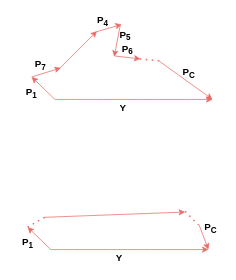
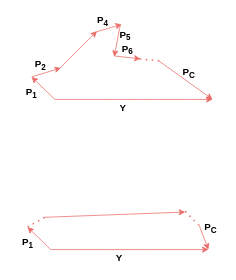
  <mxCell id="0" />
  <mxCell id="1" parent="0" />
  <mxCell id="2" value="" style="endArrow=classic;html=1;strokeColor=#EA6B66;curved=1;" edge="1" parent="1"><mxGeometry width="50" height="50" relative="1" as="geometry"><mxPoint x="72.47" y="132" as="sourcePoint" /><mxPoint x="282.47" y="132" as="targetPoint" /></mxGeometry></mxCell>
  <mxCell id="3" value="" style="endArrow=classic;html=1;rounded=0;strokeWidth=1;strokeColor=none;" edge="1" parent="1"><mxGeometry width="50" height="50" relative="1" as="geometry"><mxPoint x="73.47" y="133" as="sourcePoint" /><mxPoint x="25.47" y="79" as="targetPoint" /></mxGeometry></mxCell>
  <mxCell id="4" value="" style="endArrow=classic;html=1;rounded=0;strokeColor=#EA6B66;" edge="1" parent="1"><mxGeometry width="50" height="50" relative="1" as="geometry"><mxPoint x="72.47" y="132" as="sourcePoint" /><mxPoint x="41.47" y="102" as="targetPoint" /></mxGeometry></mxCell>
  <mxCell id="5" value="" style="endArrow=classic;html=1;rounded=1;startArrow=none;startFill=0;strokeColor=#EA6B66;" edge="1" parent="1"><mxGeometry width="50" height="50" relative="1" as="geometry"><mxPoint x="41.47" y="102" as="sourcePoint" /><mxPoint x="80.47" y="90" as="targetPoint" /></mxGeometry></mxCell>
  <mxCell id="6" value="" style="endArrow=classic;html=1;rounded=0;strokeColor=#EA6B66;strokeWidth=1;" edge="1" parent="1"><mxGeometry width="50" height="50" relative="1" as="geometry"><mxPoint x="78.47" y="91" as="sourcePoint" /><mxPoint x="128.47" y="41" as="targetPoint" /></mxGeometry></mxCell>
  <mxCell id="7" value="" style="endArrow=classic;html=1;rounded=1;strokeColor=#EA6B66;strokeWidth=1;" edge="1" parent="1"><mxGeometry width="50" height="50" relative="1" as="geometry"><mxPoint x="127.47" y="42" as="sourcePoint" /><mxPoint x="161.47" y="32" as="targetPoint" /></mxGeometry></mxCell>
  <mxCell id="8" value="" style="endArrow=classic;html=1;rounded=1;strokeColor=#EA6B66;strokeWidth=1;" edge="1" parent="1"><mxGeometry width="50" height="50" relative="1" as="geometry"><mxPoint x="159.47" y="33" as="sourcePoint" /><mxPoint x="151.47" y="75" as="targetPoint" /></mxGeometry></mxCell>
  <mxCell id="9" value="" style="endArrow=classic;html=1;rounded=1;strokeColor=#EA6B66;strokeWidth=1;" edge="1" parent="1"><mxGeometry width="50" height="50" relative="1" as="geometry"><mxPoint x="151.47" y="74" as="sourcePoint" /><mxPoint x="186.47" y="78" as="targetPoint" /></mxGeometry></mxCell>
  <mxCell id="10" value="" style="endArrow=none;dashed=1;html=1;dashPattern=1 3;strokeWidth=2;rounded=1;strokeColor=#EA6B66;" edge="1" parent="1"><mxGeometry width="50" height="50" relative="1" as="geometry"><mxPoint x="185.47" y="78" as="sourcePoint" /><mxPoint x="216.47" y="81" as="targetPoint" /></mxGeometry></mxCell>
  <mxCell id="11" value="" style="endArrow=classic;html=1;rounded=1;strokeColor=#EA6B66;strokeWidth=1;" edge="1" parent="1"><mxGeometry width="50" height="50" relative="1" as="geometry"><mxPoint x="211.47" y="81" as="sourcePoint" /><mxPoint x="282.47" y="132" as="targetPoint" /></mxGeometry></mxCell>
  <mxCell id="12" value="&lt;h1 style=&quot;font-size: 13px;&quot;&gt;P&lt;sub style=&quot;&quot;&gt;1&lt;/sub&gt;&lt;/h1&gt;" style="text;html=1;strokeColor=none;fillColor=none;spacing=5;spacingTop=-20;whiteSpace=wrap;overflow=hidden;rounded=0;align=left;" vertex="1" parent="1"><mxGeometry x="29.47" y="116" width="25" height="17" as="geometry" /></mxCell>
- <mxCell id="13" value="&lt;h1 style=&quot;font-size: 13px;&quot;&gt;P&lt;sub style=&quot;&quot;&gt;7&lt;/sub&gt;&lt;/h1&gt;" style="text;html=1;strokeColor=none;fillColor=none;spacing=5;spacingTop=-20;whiteSpace=wrap;overflow=hidden;rounded=0;align=left;" vertex="1" parent="1"><mxGeometry x="41.47" y="78" width="25" height="17" as="geometry" /></mxCell>
+ <mxCell id="13" value="&lt;h1 style=&quot;font-size: 13px;&quot;&gt;P&lt;sub style=&quot;&quot;&gt;2&lt;/sub&gt;&lt;/h1&gt;" style="text;html=1;strokeColor=none;fillColor=none;spacing=5;spacingTop=-20;whiteSpace=wrap;overflow=hidden;rounded=0;align=left;" vertex="1" parent="1"><mxGeometry x="41.47" y="78" width="25" height="17" as="geometry" /></mxCell>
  <mxCell id="14" value="&lt;h1 style=&quot;font-size: 13px;&quot;&gt;P&lt;sub style=&quot;&quot;&gt;4&lt;/sub&gt;&lt;/h1&gt;" style="text;html=1;strokeColor=none;fillColor=none;spacing=5;spacingTop=-20;whiteSpace=wrap;overflow=hidden;rounded=0;align=left;" vertex="1" parent="1"><mxGeometry x="124.47" y="20" width="25" height="17" as="geometry" /></mxCell>
  <mxCell id="15" value="&lt;h1 style=&quot;font-size: 13px;&quot;&gt;P&lt;sub style=&quot;&quot;&gt;5&lt;/sub&gt;&lt;/h1&gt;" style="text;html=1;strokeColor=none;fillColor=none;spacing=5;spacingTop=-20;whiteSpace=wrap;overflow=hidden;rounded=0;align=left;" vertex="1" parent="1"><mxGeometry x="154.47" y="39" width="25" height="17" as="geometry" /></mxCell>
  <mxCell id="16" value="&lt;h1 style=&quot;font-size: 13px;&quot;&gt;P&lt;sub style=&quot;&quot;&gt;6&lt;/sub&gt;&lt;/h1&gt;" style="text;html=1;strokeColor=none;fillColor=none;spacing=5;spacingTop=-20;whiteSpace=wrap;overflow=hidden;rounded=0;align=left;" vertex="1" parent="1"><mxGeometry x="157.47" y="58" width="25" height="17" as="geometry" /></mxCell>
  <mxCell id="17" value="&lt;h1 style=&quot;font-size: 13px;&quot;&gt;P&lt;sub style=&quot;&quot;&gt;C&lt;/sub&gt;&lt;/h1&gt;" style="text;html=1;strokeColor=none;fillColor=none;spacing=5;spacingTop=-20;whiteSpace=wrap;overflow=hidden;rounded=0;align=left;" vertex="1" parent="1"><mxGeometry x="238.47" y="89" width="25" height="17" as="geometry" /></mxCell>
  <mxCell id="18" value="&lt;h1 style=&quot;font-size: 13px;&quot;&gt;Y&lt;/h1&gt;" style="text;html=1;strokeColor=none;fillColor=none;spacing=5;spacingTop=-20;whiteSpace=wrap;overflow=hidden;rounded=0;align=left;" vertex="1" parent="1"><mxGeometry x="154.47" y="136.78" width="17" height="14" as="geometry" /></mxCell>
  <mxCell id="19" value="" style="endArrow=classic;html=1;strokeColor=#EA6B66;curved=1;" edge="1" parent="1"><mxGeometry width="50" height="50" relative="1" as="geometry"><mxPoint x="67" y="332" as="sourcePoint" /><mxPoint x="277" y="332" as="targetPoint" /></mxGeometry></mxCell>
  <mxCell id="20" value="" style="endArrow=classic;html=1;rounded=0;strokeWidth=1;strokeColor=none;" edge="1" parent="1"><mxGeometry width="50" height="50" relative="1" as="geometry"><mxPoint x="68" y="333" as="sourcePoint" /><mxPoint x="20" y="279" as="targetPoint" /></mxGeometry></mxCell>
  <mxCell id="21" value="" style="endArrow=classic;html=1;rounded=0;strokeColor=#EA6B66;" edge="1" parent="1"><mxGeometry width="50" height="50" relative="1" as="geometry"><mxPoint x="67" y="332" as="sourcePoint" /><mxPoint x="36" y="302" as="targetPoint" /></mxGeometry></mxCell>
  <mxCell id="22" value="" style="endArrow=none;dashed=1;html=1;dashPattern=1 3;strokeWidth=2;rounded=1;strokeColor=#EA6B66;" edge="1" parent="1"><mxGeometry width="50" height="50" relative="1" as="geometry"><mxPoint x="246" y="281" as="sourcePoint" /><mxPoint x="263.47" y="299" as="targetPoint" /></mxGeometry></mxCell>
  <mxCell id="23" value="" style="endArrow=classic;html=1;rounded=1;strokeColor=#EA6B66;strokeWidth=1;" edge="1" parent="1"><mxGeometry width="50" height="50" relative="1" as="geometry"><mxPoint x="264" y="298" as="sourcePoint" /><mxPoint x="277" y="332" as="targetPoint" /></mxGeometry></mxCell>
  <mxCell id="24" value="&lt;h1 style=&quot;font-size: 13px;&quot;&gt;P&lt;sub style=&quot;&quot;&gt;1&lt;/sub&gt;&lt;/h1&gt;" style="text;html=1;strokeColor=none;fillColor=none;spacing=5;spacingTop=-20;whiteSpace=wrap;overflow=hidden;rounded=0;align=left;" vertex="1" parent="1"><mxGeometry x="24" y="316" width="25" height="17" as="geometry" /></mxCell>
  <mxCell id="25" value="&lt;h1 style=&quot;font-size: 13px;&quot;&gt;P&lt;sub style=&quot;&quot;&gt;C&lt;/sub&gt;&lt;/h1&gt;" style="text;html=1;strokeColor=none;fillColor=none;spacing=5;spacingTop=-20;whiteSpace=wrap;overflow=hidden;rounded=0;align=left;" vertex="1" parent="1"><mxGeometry x="267" y="296" width="25" height="17" as="geometry" /></mxCell>
  <mxCell id="26" value="&lt;h1 style=&quot;font-size: 13px;&quot;&gt;Y&lt;/h1&gt;" style="text;html=1;strokeColor=none;fillColor=none;spacing=5;spacingTop=-20;whiteSpace=wrap;overflow=hidden;rounded=0;align=left;" vertex="1" parent="1"><mxGeometry x="149" y="336.78" width="17" height="14" as="geometry" /></mxCell>
  <mxCell id="27" value="" style="endArrow=none;dashed=1;html=1;dashPattern=1 3;strokeWidth=2;rounded=1;strokeColor=#EA6B66;" edge="1" parent="1"><mxGeometry width="50" height="50" relative="1" as="geometry"><mxPoint x="36" y="302" as="sourcePoint" /><mxPoint x="59" y="289" as="targetPoint" /></mxGeometry></mxCell>
  <mxCell id="28" value="" style="endArrow=classic;html=1;strokeColor=#EA6B66;curved=1;" edge="1" parent="1"><mxGeometry width="50" height="50" relative="1" as="geometry"><mxPoint x="57.97" y="289" as="sourcePoint" /><mxPoint x="246" y="282" as="targetPoint" /></mxGeometry></mxCell>
